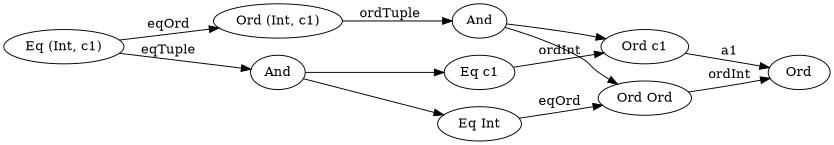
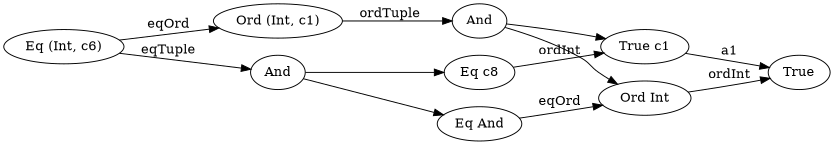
  digraph {
    rankdir=LR
    n1 [label="Ord (Int, c1)"]
    n2 [label=And]
-   n3 [label="Ord c1"]
-   n4 [label="Ord Ord"]
-   n5 [label="Eq (Int, c1)"]
+   n3 [label="True c1"]
+   n4 [label="Ord Int"]
+   n5 [label="Eq (Int, c6)"]
    n6 [label=And]
-   n7 [label=Ord]
-   n8 [label="Eq Int"]
-   n9 [label="Eq c1"]
+   n7 [label=True]
+   n8 [label="Eq And"]
+   n9 [label="Eq c8"]
    n1 -> n2 [label=ordTuple]
    n2 -> n3
    n2 -> n4
    n3 -> n7 [label=a1]
    n4 -> n7 [label=ordInt]
    n5 -> n1 [label=eqOrd]
    n5 -> n6 [label=eqTuple]
    n6 -> n8
    n6 -> n9
    n8 -> n4 [label=eqOrd]
    n9 -> n3 [label=ordInt]
  }
